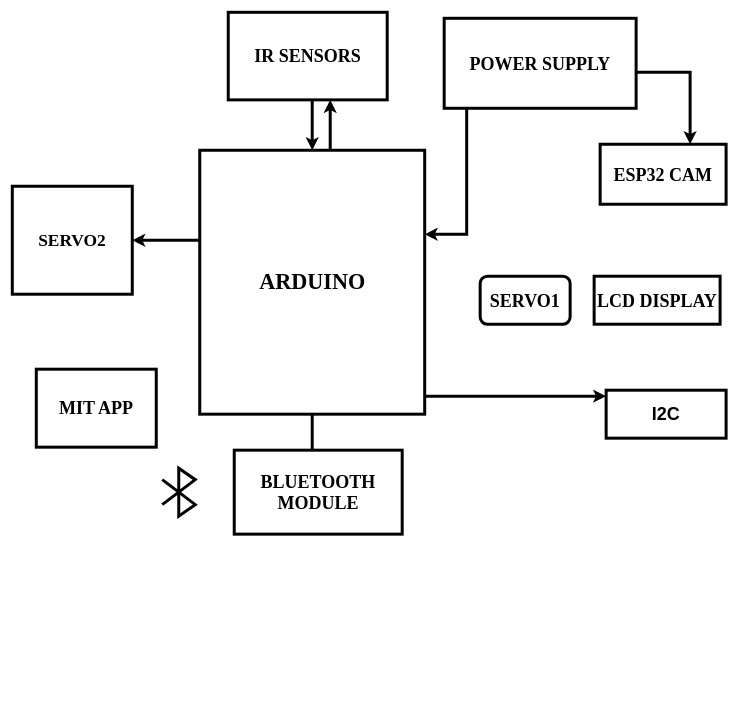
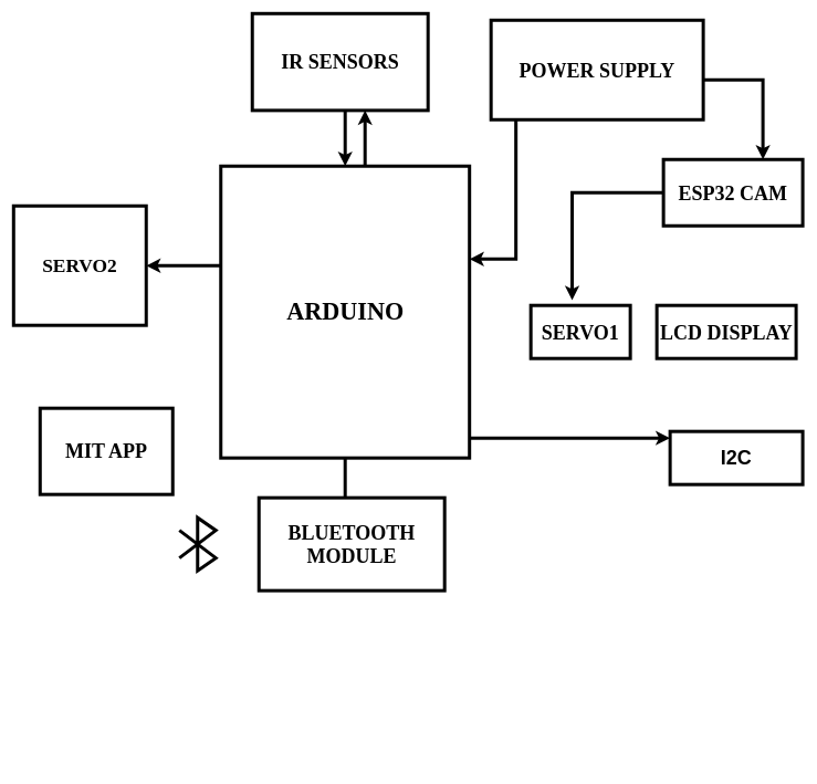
  <mxCell id="0" />
  <mxCell id="1" parent="0" />
  <mxCell id="2" value="" style="edgeStyle=orthogonalEdgeStyle;rounded=0;orthogonalLoop=1;jettySize=auto;html=1;strokeWidth=5;" edge="1" parent="1" source="3" target="8"><mxGeometry relative="1" as="geometry"><Array as="points"><mxPoint x="520" y="180" /><mxPoint x="520" y="180" /></Array></mxGeometry></mxCell>
  <mxCell id="3" value="&lt;font size=&quot;1&quot; style=&quot;&quot; face=&quot;Times New Roman&quot;&gt;&lt;b style=&quot;font-size: 30px;&quot;&gt;IR SENSORS&lt;/b&gt;&lt;/font&gt;" style="rounded=0;whiteSpace=wrap;html=1;strokeWidth=5;" vertex="1" parent="1"><mxGeometry x="380" y="20" width="265" height="146" as="geometry" /></mxCell>
  <mxCell id="4" value="" style="edgeStyle=orthogonalEdgeStyle;rounded=0;orthogonalLoop=1;jettySize=auto;html=1;strokeWidth=5;" edge="1" parent="1" source="8" target="3"><mxGeometry relative="1" as="geometry"><Array as="points"><mxPoint x="550" y="210" /><mxPoint x="550" y="210" /></Array></mxGeometry></mxCell>
  <mxCell id="5" value="" style="edgeStyle=orthogonalEdgeStyle;rounded=0;orthogonalLoop=1;jettySize=auto;html=1;strokeWidth=5;endArrow=none;" edge="1" parent="1" source="8" target="11"><mxGeometry relative="1" as="geometry"><Array as="points"><mxPoint x="520" y="730" /><mxPoint x="520" y="730" /></Array></mxGeometry></mxCell>
  <mxCell id="6" value="" style="edgeStyle=orthogonalEdgeStyle;rounded=0;orthogonalLoop=1;jettySize=auto;html=1;entryX=0;entryY=0.125;entryDx=0;entryDy=0;entryPerimeter=0;strokeWidth=5;" edge="1" parent="1" target="14"><mxGeometry relative="1" as="geometry"><mxPoint x="650" y="660" as="sourcePoint" /><mxPoint x="976.4" y="662.32" as="targetPoint" /><Array as="points"><mxPoint x="960" y="660" /><mxPoint x="960" y="660" /></Array></mxGeometry></mxCell>
  <mxCell id="7" value="" style="edgeStyle=orthogonalEdgeStyle;rounded=0;orthogonalLoop=1;jettySize=auto;html=1;strokeWidth=5;" edge="1" parent="1" source="8" target="12"><mxGeometry relative="1" as="geometry"><Array as="points"><mxPoint x="310" y="400" /><mxPoint x="310" y="400" /></Array></mxGeometry></mxCell>
  <mxCell id="8" value="&lt;font size=&quot;1&quot; style=&quot;&quot; face=&quot;Times New Roman&quot;&gt;&lt;b style=&quot;font-size: 37px;&quot;&gt;ARDUINO&lt;/b&gt;&lt;/font&gt;" style="rounded=0;whiteSpace=wrap;html=1;strokeWidth=5;" vertex="1" parent="1"><mxGeometry x="332.5" y="250" width="375" height="440" as="geometry" /></mxCell>
- <mxCell id="9" value="&lt;font size=&quot;1&quot; face=&quot;Times New Roman&quot; style=&quot;&quot;&gt;&lt;b style=&quot;font-size: 30px;&quot;&gt;SERVO1&lt;/b&gt;&lt;/font&gt;" style="whiteSpace=wrap;html=1;strokeWidth=5;rounded=1;" vertex="1" parent="1"><mxGeometry x="800" y="460" width="150" height="80" as="geometry" /></mxCell>
+ <mxCell id="9" value="&lt;font size=&quot;1&quot; face=&quot;Times New Roman&quot; style=&quot;&quot;&gt;&lt;b style=&quot;font-size: 30px;&quot;&gt;SERVO1&lt;/b&gt;&lt;/font&gt;" style="rounded=0;whiteSpace=wrap;html=1;strokeWidth=5;" vertex="1" parent="1"><mxGeometry x="800" y="460" width="150" height="80" as="geometry" /></mxCell>
  <mxCell id="10" value="&lt;font size=&quot;1&quot; face=&quot;Times New Roman&quot; style=&quot;&quot;&gt;&lt;b style=&quot;font-size: 30px;&quot;&gt;MIT APP&lt;/b&gt;&lt;/font&gt;" style="rounded=0;whiteSpace=wrap;html=1;strokeWidth=5;" vertex="1" parent="1"><mxGeometry x="60" y="615" width="200" height="130" as="geometry" /></mxCell>
  <mxCell id="11" value="&lt;font size=&quot;1&quot; face=&quot;Times New Roman&quot; style=&quot;&quot;&gt;&lt;b style=&quot;font-size: 30px;&quot;&gt;BLUETOOTH MODULE&lt;/b&gt;&lt;/font&gt;" style="rounded=0;whiteSpace=wrap;html=1;strokeWidth=5;" vertex="1" parent="1"><mxGeometry x="390" y="750" width="280" height="140" as="geometry" /></mxCell>
  <mxCell id="12" value="&lt;font size=&quot;1&quot; style=&quot;&quot; face=&quot;Times New Roman&quot;&gt;&lt;b style=&quot;font-size: 29px;&quot;&gt;SERVO2&lt;/b&gt;&lt;/font&gt;" style="rounded=0;whiteSpace=wrap;html=1;strokeWidth=5;" vertex="1" parent="1"><mxGeometry x="20" y="310" width="200" height="180" as="geometry" /></mxCell>
  <mxCell id="13" value="&lt;font size=&quot;1&quot; face=&quot;Times New Roman&quot; style=&quot;&quot;&gt;&lt;b style=&quot;font-size: 30px;&quot;&gt;LCD DISPLAY&lt;/b&gt;&lt;/font&gt;" style="rounded=0;whiteSpace=wrap;html=1;strokeWidth=5;" vertex="1" parent="1"><mxGeometry x="990" y="460" width="210" height="80" as="geometry" /></mxCell>
  <mxCell id="14" value="&lt;font size=&quot;1&quot; style=&quot;&quot;&gt;&lt;b style=&quot;font-size: 30px;&quot;&gt;I2C&lt;/b&gt;&lt;/font&gt;" style="rounded=0;whiteSpace=wrap;html=1;strokeWidth=5;" vertex="1" parent="1"><mxGeometry x="1010" y="650" width="200" height="80" as="geometry" /></mxCell>
+ <mxCell id="15" value="" style="edgeStyle=orthogonalEdgeStyle;rounded=0;orthogonalLoop=1;jettySize=auto;html=1;entryX=0.415;entryY=-0.099;entryDx=0;entryDy=0;entryPerimeter=0;strokeWidth=5;" edge="1" parent="1" source="16" target="9"><mxGeometry relative="1" as="geometry"><mxPoint x="845" y="330" as="targetPoint" /></mxGeometry></mxCell>
  <mxCell id="16" value="&lt;font size=&quot;1&quot; face=&quot;Times New Roman&quot; style=&quot;&quot;&gt;&lt;b style=&quot;font-size: 30px;&quot;&gt;ESP32 CAM&lt;/b&gt;&lt;/font&gt;" style="rounded=0;whiteSpace=wrap;html=1;strokeWidth=5;" vertex="1" parent="1"><mxGeometry x="1000" y="240" width="210" height="100" as="geometry" /></mxCell>
  <mxCell id="17" value="" style="rounded=0;whiteSpace=wrap;html=1;" vertex="1" parent="1"><mxGeometry x="200" y="1100" height="60" as="geometry" /></mxCell>
  <mxCell id="18" value="" style="html=1;verticalLabelPosition=bottom;align=center;labelBackgroundColor=#ffffff;verticalAlign=top;strokeWidth=5;strokeColor=#000000;shadow=0;dashed=0;shape=mxgraph.ios7.icons.bluetooth;pointerEvents=1" vertex="1" parent="1"><mxGeometry x="270" y="780" width="55" height="80" as="geometry" /></mxCell>
  <mxCell id="19" value="" style="edgeStyle=orthogonalEdgeStyle;rounded=0;orthogonalLoop=1;jettySize=auto;html=1;strokeWidth=5;" edge="1" parent="1"><mxGeometry relative="1" as="geometry"><mxPoint x="777.5" y="160" as="sourcePoint" /><mxPoint x="707.5" y="390" as="targetPoint" /><Array as="points"><mxPoint x="777.5" y="240" /><mxPoint x="777.5" y="240" /></Array></mxGeometry></mxCell>
  <mxCell id="20" value="" style="edgeStyle=orthogonalEdgeStyle;rounded=0;orthogonalLoop=1;jettySize=auto;html=1;strokeWidth=5;" edge="1" parent="1" source="21"><mxGeometry relative="1" as="geometry"><mxPoint x="1150" y="240" as="targetPoint" /><Array as="points"><mxPoint x="1150" y="120" /></Array></mxGeometry></mxCell>
  <mxCell id="21" value="&lt;font face=&quot;Times New Roman&quot; size=&quot;1&quot; style=&quot;&quot;&gt;&lt;b style=&quot;font-size: 30px;&quot;&gt;POWER SUPPLY&lt;/b&gt;&lt;/font&gt;" style="rounded=0;whiteSpace=wrap;html=1;strokeWidth=5;" vertex="1" parent="1"><mxGeometry x="740" y="30" width="320" height="150" as="geometry" /></mxCell>
